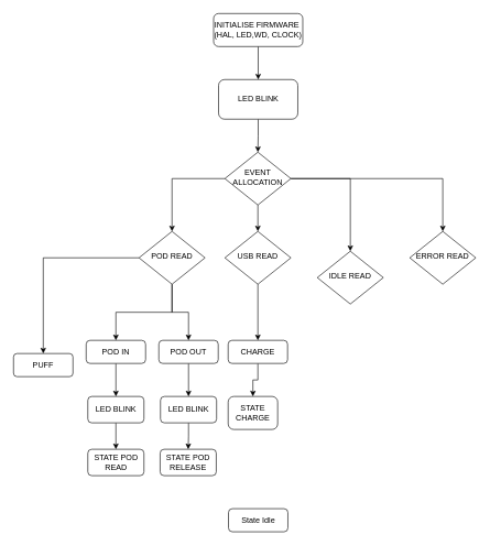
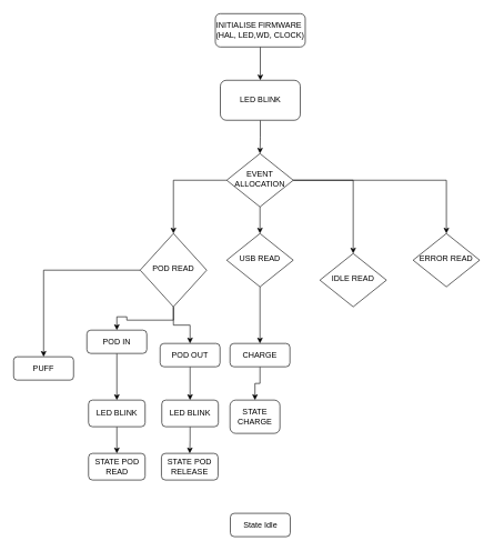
  <mxCell id="0" />
  <mxCell id="1" parent="0" />
  <mxCell id="2" style="edgeStyle=orthogonalEdgeStyle;rounded=0;orthogonalLoop=1;jettySize=auto;html=1;entryX=0.5;entryY=0;entryDx=0;entryDy=0;" edge="1" parent="1" source="3" target="14"><mxGeometry relative="1" as="geometry" /></mxCell>
  <mxCell id="3" value="INITIALISE FIRMWARE&amp;nbsp;&lt;br&gt;(HAL, LED,WD, CLOCK)" style="rounded=1;whiteSpace=wrap;html=1;fontSize=12;glass=0;strokeWidth=1;shadow=0;" parent="1" vertex="1"><mxGeometry x="323" y="20" width="135" height="50" as="geometry" /></mxCell>
  <mxCell id="4" style="edgeStyle=orthogonalEdgeStyle;rounded=0;orthogonalLoop=1;jettySize=auto;html=1;entryX=0.5;entryY=0;entryDx=0;entryDy=0;" edge="1" parent="1" source="8" target="16"><mxGeometry relative="1" as="geometry" /></mxCell>
  <mxCell id="5" style="edgeStyle=orthogonalEdgeStyle;rounded=0;orthogonalLoop=1;jettySize=auto;html=1;exitX=1;exitY=0.5;exitDx=0;exitDy=0;entryX=0.5;entryY=0;entryDx=0;entryDy=0;" edge="1" parent="1" source="8" target="17"><mxGeometry relative="1" as="geometry" /></mxCell>
  <mxCell id="6" style="edgeStyle=orthogonalEdgeStyle;rounded=0;orthogonalLoop=1;jettySize=auto;html=1;entryX=0.5;entryY=0;entryDx=0;entryDy=0;" edge="1" parent="1" source="8" target="18"><mxGeometry relative="1" as="geometry" /></mxCell>
  <mxCell id="7" style="edgeStyle=orthogonalEdgeStyle;rounded=0;orthogonalLoop=1;jettySize=auto;html=1;entryX=0.5;entryY=0;entryDx=0;entryDy=0;" edge="1" parent="1" source="8" target="12"><mxGeometry relative="1" as="geometry" /></mxCell>
  <mxCell id="8" value="EVENT ALLOCATION" style="rhombus;whiteSpace=wrap;html=1;shadow=0;fontFamily=Helvetica;fontSize=12;align=center;strokeWidth=1;spacing=6;spacingTop=-4;" parent="1" vertex="1"><mxGeometry x="340" y="230" width="100" height="80" as="geometry" /></mxCell>
  <mxCell id="9" style="edgeStyle=orthogonalEdgeStyle;rounded=0;orthogonalLoop=1;jettySize=auto;html=1;exitX=0.5;exitY=1;exitDx=0;exitDy=0;" edge="1" parent="1" source="12" target="23"><mxGeometry relative="1" as="geometry" /></mxCell>
  <mxCell id="10" style="edgeStyle=orthogonalEdgeStyle;rounded=0;orthogonalLoop=1;jettySize=auto;html=1;entryX=0.5;entryY=0;entryDx=0;entryDy=0;" edge="1" parent="1" source="12" target="21"><mxGeometry relative="1" as="geometry" /></mxCell>
  <mxCell id="11" style="edgeStyle=orthogonalEdgeStyle;rounded=0;orthogonalLoop=1;jettySize=auto;html=1;" edge="1" parent="1" source="12" target="19"><mxGeometry relative="1" as="geometry" /></mxCell>
- <mxCell id="12" value="POD READ" style="rhombus;whiteSpace=wrap;html=1;shadow=0;fontFamily=Helvetica;fontSize=12;align=center;strokeWidth=1;spacing=6;spacingTop=-4;" parent="1" vertex="1"><mxGeometry x="210" y="350" width="100" height="80" as="geometry" /></mxCell>
+ <mxCell id="12" value="POD READ" style="rhombus;whiteSpace=wrap;html=1;shadow=0;fontFamily=Helvetica;fontSize=12;align=center;strokeWidth=1;spacing=6;spacingTop=-4;" parent="1" vertex="1"><mxGeometry x="210" y="350" width="100" height="110" as="geometry" /></mxCell>
  <mxCell id="13" style="edgeStyle=orthogonalEdgeStyle;rounded=0;orthogonalLoop=1;jettySize=auto;html=1;entryX=0.5;entryY=0;entryDx=0;entryDy=0;" edge="1" parent="1" source="14" target="8"><mxGeometry relative="1" as="geometry" /></mxCell>
  <mxCell id="14" value="LED BLINK" style="rounded=1;whiteSpace=wrap;html=1;" vertex="1" parent="1"><mxGeometry x="330.5" y="120" width="120" height="60" as="geometry" /></mxCell>
  <mxCell id="15" style="edgeStyle=orthogonalEdgeStyle;rounded=0;orthogonalLoop=1;jettySize=auto;html=1;entryX=0.5;entryY=0;entryDx=0;entryDy=0;" edge="1" parent="1" source="16" target="25"><mxGeometry relative="1" as="geometry" /></mxCell>
  <mxCell id="16" value="USB READ" style="rhombus;whiteSpace=wrap;html=1;shadow=0;fontFamily=Helvetica;fontSize=12;align=center;strokeWidth=1;spacing=6;spacingTop=-4;" vertex="1" parent="1"><mxGeometry x="340" y="350" width="100" height="80" as="geometry" /></mxCell>
  <mxCell id="17" value="IDLE READ" style="rhombus;whiteSpace=wrap;html=1;shadow=0;fontFamily=Helvetica;fontSize=12;align=center;strokeWidth=1;spacing=6;spacingTop=-4;" vertex="1" parent="1"><mxGeometry x="480" y="380" width="100" height="80" as="geometry" /></mxCell>
  <mxCell id="18" value="ERROR READ" style="rhombus;whiteSpace=wrap;html=1;shadow=0;fontFamily=Helvetica;fontSize=12;align=center;strokeWidth=1;spacing=6;spacingTop=-4;" vertex="1" parent="1"><mxGeometry x="620" y="350" width="100" height="80" as="geometry" /></mxCell>
  <mxCell id="19" value="PUFF" style="rounded=1;whiteSpace=wrap;html=1;" vertex="1" parent="1"><mxGeometry x="20" y="535" width="90" height="35" as="geometry" /></mxCell>
  <mxCell id="20" style="edgeStyle=orthogonalEdgeStyle;rounded=0;orthogonalLoop=1;jettySize=auto;html=1;entryX=0.5;entryY=0;entryDx=0;entryDy=0;" edge="1" parent="1" source="21" target="28"><mxGeometry relative="1" as="geometry" /></mxCell>
- <mxCell id="21" value="POD IN" style="rounded=1;whiteSpace=wrap;html=1;arcSize=17;" vertex="1" parent="1"><mxGeometry x="130" y="515" width="90" height="35" as="geometry" /></mxCell>
+ <mxCell id="21" value="POD IN" style="rounded=1;whiteSpace=wrap;html=1;arcSize=17;" vertex="1" parent="1"><mxGeometry x="130" y="495" width="90" height="35" as="geometry" /></mxCell>
  <mxCell id="22" style="edgeStyle=orthogonalEdgeStyle;rounded=0;orthogonalLoop=1;jettySize=auto;html=1;entryX=0.5;entryY=0;entryDx=0;entryDy=0;" edge="1" parent="1" source="23" target="30"><mxGeometry relative="1" as="geometry" /></mxCell>
  <mxCell id="23" value="POD OUT" style="rounded=1;whiteSpace=wrap;html=1;arcSize=17;" vertex="1" parent="1"><mxGeometry x="240" y="515" width="90" height="35" as="geometry" /></mxCell>
  <mxCell id="24" style="edgeStyle=orthogonalEdgeStyle;rounded=0;orthogonalLoop=1;jettySize=auto;html=1;entryX=0.5;entryY=0;entryDx=0;entryDy=0;" edge="1" parent="1" source="25" target="33"><mxGeometry relative="1" as="geometry" /></mxCell>
  <mxCell id="25" value="CHARGE" style="rounded=1;whiteSpace=wrap;html=1;arcSize=17;" vertex="1" parent="1"><mxGeometry x="345" y="515" width="90" height="35" as="geometry" /></mxCell>
  <mxCell id="26" value="State Idle" style="rounded=1;whiteSpace=wrap;html=1;arcSize=17;" vertex="1" parent="1"><mxGeometry x="345.5" y="770" width="90" height="35" as="geometry" /></mxCell>
  <mxCell id="27" style="edgeStyle=orthogonalEdgeStyle;rounded=0;orthogonalLoop=1;jettySize=auto;html=1;" edge="1" parent="1" source="28" target="31"><mxGeometry relative="1" as="geometry" /></mxCell>
  <mxCell id="28" value="LED BLINK" style="rounded=1;whiteSpace=wrap;html=1;" vertex="1" parent="1"><mxGeometry x="132.5" y="600" width="85" height="40" as="geometry" /></mxCell>
  <mxCell id="29" style="edgeStyle=orthogonalEdgeStyle;rounded=0;orthogonalLoop=1;jettySize=auto;html=1;" edge="1" parent="1" source="30" target="32"><mxGeometry relative="1" as="geometry" /></mxCell>
  <mxCell id="30" value="LED BLINK" style="rounded=1;whiteSpace=wrap;html=1;" vertex="1" parent="1"><mxGeometry x="242.5" y="600" width="85" height="40" as="geometry" /></mxCell>
  <mxCell id="31" value="STATE POD READ" style="rounded=1;whiteSpace=wrap;html=1;" vertex="1" parent="1"><mxGeometry x="132.5" y="680" width="85" height="40" as="geometry" /></mxCell>
  <mxCell id="32" value="STATE POD RELEASE" style="rounded=1;whiteSpace=wrap;html=1;" vertex="1" parent="1"><mxGeometry x="242" y="680" width="85" height="40" as="geometry" /></mxCell>
  <mxCell id="33" value="STATE CHARGE" style="rounded=1;whiteSpace=wrap;html=1;arcSize=17;" vertex="1" parent="1"><mxGeometry x="345" y="600" width="75" height="50" as="geometry" /></mxCell>
